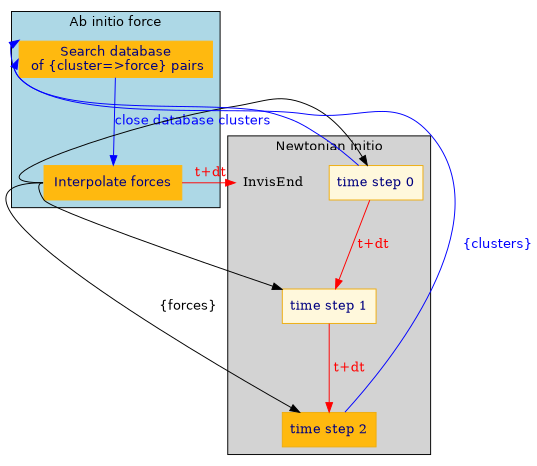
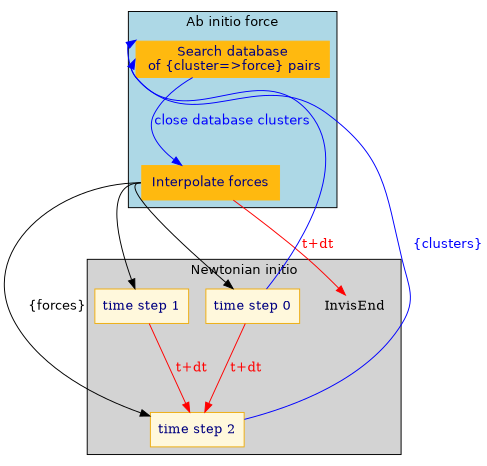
  digraph {
    fontname=Helvetica
    rankdir=TB
    ranksep=equally
    node [color=darkgoldenrod2 fontcolor=navy shape=box style=filled]
    n1 [color=darkgoldenrod1 fill=darkgoldenrod1 fontname=Helvetica height=0.5 label="Search database\n of {cluster=>force} pairs" width=2]
    n2 [color=darkgoldenrod1 fill=darkgoldenrod1 fontname=Helvetica height=0.5 label="Interpolate forces" width=2]
    n3 [fillcolor=cornsilk label="time step 0"]
    n4 [fillcolor=cornsilk label="time step 1"]
-   n5 [fillcolor=darkgoldenrod1 label="time step 2"]
+   n5 [fillcolor=cornsilk label="time step 2"]
    InvisEnd [fill=none height=0 shape=none color="" fontcolor="" style=""]
    subgraph cluster_1 {
      fillcolor=lightblue
      label="Ab initio force"
      style=filled
      n1
      n2
    }
    subgraph cluster_2 {
      fillcolor=lightgrey
      label="Newtonian initio"
      style=filled
      n3
      n4
      n5
      InvisEnd
    }
    n1 -> n2 [color=blue fontcolor=blue fontname=Helvetica label="close database clusters"]
    n2 -> n3 [tailport=w]
    n2 -> n4 [tailport=w]
    n2 -> n5 [fontname=Helvetica label="   {forces}" tailport=w]
    n2 -> InvisEnd [color=red fontcolor=red label=" t+dt"]
    n3 -> n1 [color=blue fontcolor=blue headport=nw]
-   n3 -> n4 [color=red fontcolor=red label=" t+dt"]
+   n3 -> n5 [color=red fontcolor=red label=" t+dt"]
    n4 -> n5 [color=red fontcolor=red label=" t+dt"]
    n5 -> n1 [color=blue fontcolor=blue fontname=Helvetica headport=w label="   {clusters}"]
  }
